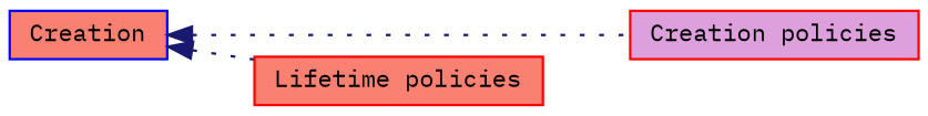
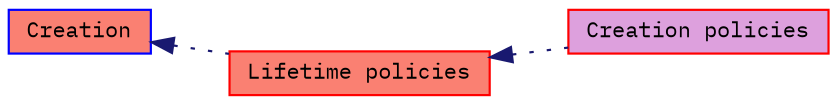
  digraph {
    fontname="IBM Plex Mono"
    rankdir=LR
    node [color=red fillcolor=salmon fontname="IBM Plex Mono" fontsize=10 shape=record style=filled]
    edge [color=midnightblue dir=back fontname="IBM Plex Mono" fontsize=10 labelfontname=FreeSans labelfontsize=10 shape=plaintext style=dotted]
    n1 [fillcolor=plum height=0.2 label="Creation policies" width=0.4]
    n2 [height=0.2 label="Lifetime policies" width=0.4]
    n3 [color=blue fontcolor=black height=0.2 label=Creation width=0.4]
-   n3 -> n1
+   n2 -> n1
    n3 -> n2
  }
